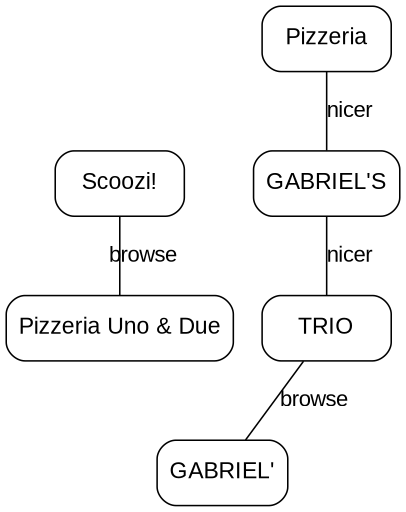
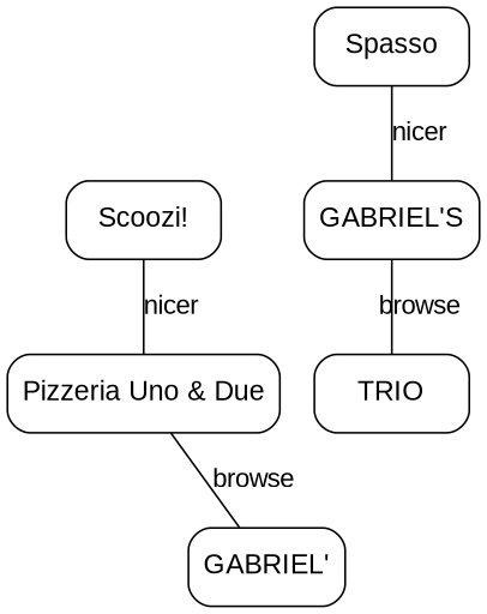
  graph {
    fontname=Arial
    node [fillcolor=white fontname=Arial fontsize=15 shape=rectangle style="rounded,filled"]
    edge [fontname=Arial]
    n1 [height=0.58 label="Scoozi!" width=1.15]
    n2 [height=0.58 label="Pizzeria Uno & Due" width=1.15]
-   n3 [height=0.58 label=Pizzeria width=1.15]
+   n3 [height=0.58 label=Spasso width=1.15]
    n4 [height=0.58 label="GABRIEL'S" width=1.15]
    n5 [height=0.58 label=TRIO width=1.15]
    n6 [height=0.58 label="GABRIEL'" width=1.15]
-   n1 -- n2 [label=browse]
+   n1 -- n2 [label=nicer]
    n3 -- n4 [label=nicer]
-   n4 -- n5 [label=nicer]
-   n5 -- n6 [label=browse]
+   n4 -- n5 [label=browse]
+   n2 -- n6 [label=browse]
  }
